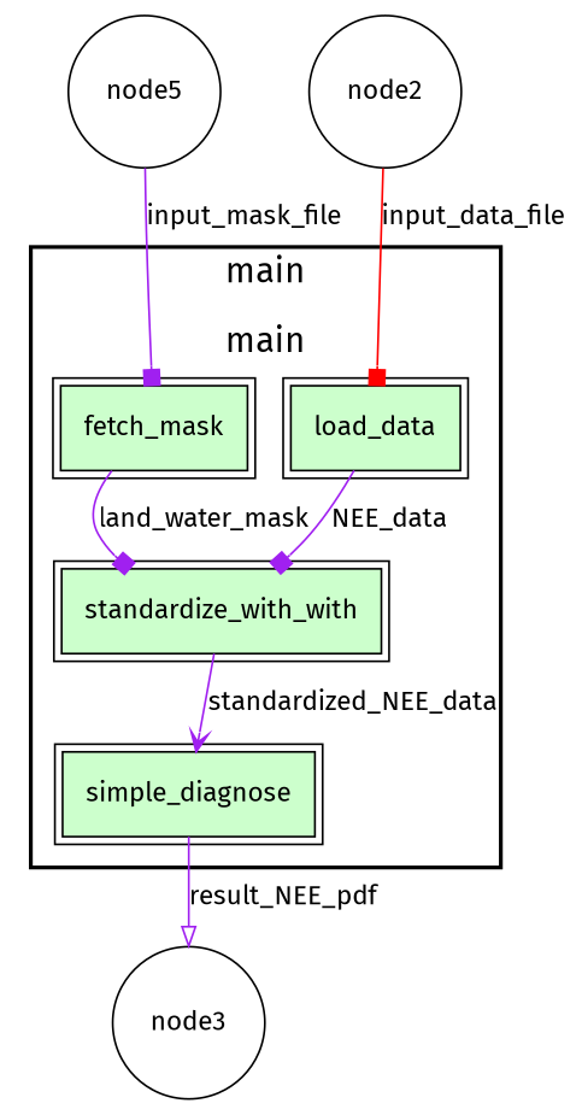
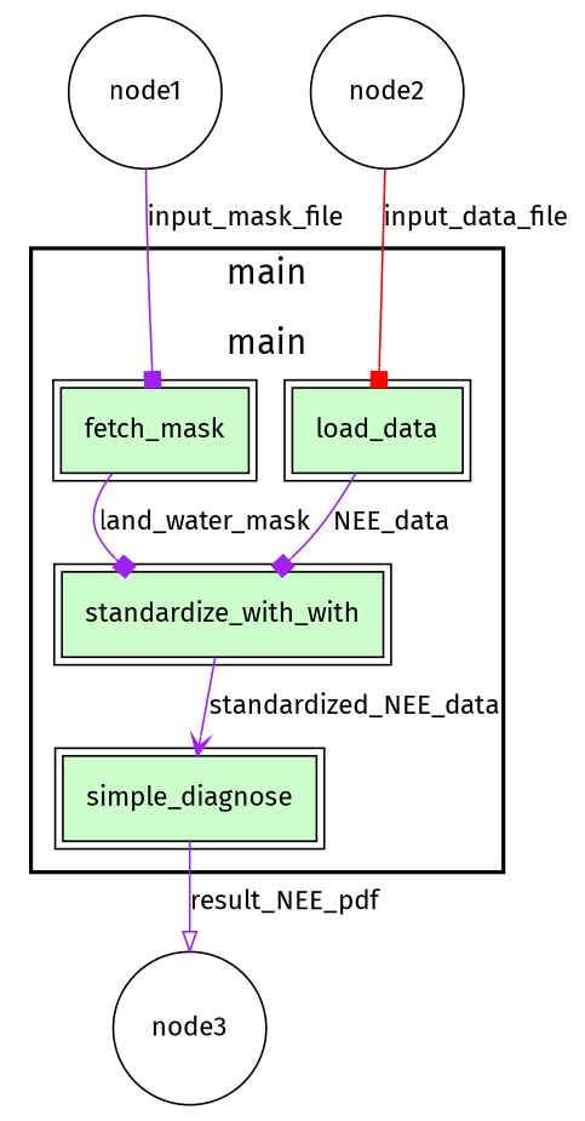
  digraph {
    fontname="Fira Sans"
    rankdir=TB
    node [fillcolor="#CCFFCC" fontname="Fira Sans" peripheries=2 shape=box style=filled]
    edge [arrowhead=box color=purple fontname="Fira Sans"]
    n1 [label=fetch_mask width=0.1]
    n2 [label=load_data width=0.1]
    n3 [label=standardize_with_with width=0.1]
    n4 [label=simple_diagnose width=0.1]
    node3 [fillcolor="#FFFFFF" peripheries=1 shape=circle width=0.1]
-   node1 [fillcolor="#FFFFFF" peripheries=1 shape=circle width=0.1 label=node5]
+   node1 [fillcolor="#FFFFFF" peripheries=1 shape=circle width=0.1]
    node2 [fillcolor="#FFFFFF" peripheries=1 shape=circle width=0.1]
    subgraph cluster_1 {
      fontsize=18
      label=main
      penwidth=2
      subgraph cluster_2 {
        color=white
        fontsize=18
        label=main
        penwidth=2
        n1
        n2
        n3
        n4
      }
    }
    n1 -> n3 [label=land_water_mask]
    n2 -> n3 [label=NEE_data]
    n3 -> n4 [arrowhead=vee label=standardized_NEE_data]
    n4 -> node3 [arrowhead=onormal label=result_NEE_pdf]
    node1 -> n1 [label=input_mask_file]
    node2 -> n2 [color=red label=input_data_file]
  }
